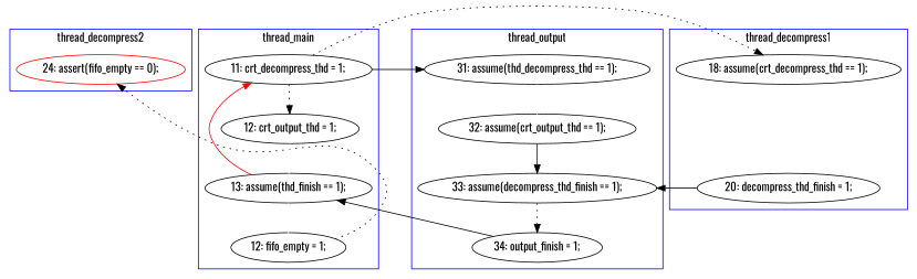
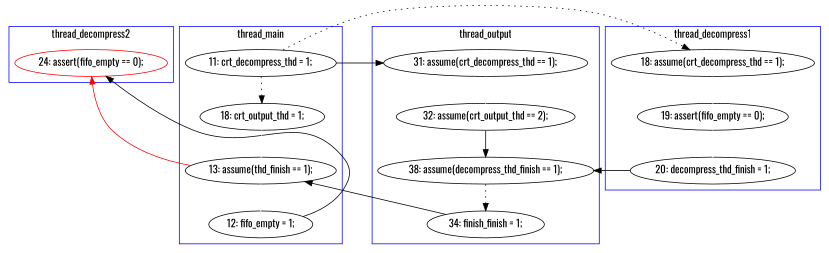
  digraph {
    fontname=Oswald
    node [fontname=Oswald]
    edge [color=black fontname=Oswald style=solid]
    n1 [color=red label="24: assert(fifo_empty == 0);"]
    n2 [label="13: assume(thd_finish == 1);"]
    n3 [label="12: fifo_empty = 1;"]
    n4 [label="11: crt_decompress_thd = 1;"]
-   n5 [label="12: crt_output_thd = 1;"]
+   n5 [label="18: crt_output_thd = 1;"]
+   n6 [label="19: assert(fifo_empty == 0);"]
    n7 [label="20: decompress_thd_finish = 1;"]
    n8 [label="18: assume(crt_decompress_thd == 1);"]
-   n9 [label="31: assume(thd_decompress_thd == 1);"]
-   n10 [label="32: assume(crt_output_thd == 1);"]
-   n11 [label="34: output_finish = 1;"]
-   n12 [label="33: assume(decompress_thd_finish == 1);"]
+   n9 [label="31: assume(crt_decompress_thd == 1);"]
+   n10 [label="32: assume(crt_output_thd == 2);"]
+   n11 [label="34: finish_finish = 1;"]
+   n12 [label="38: assume(decompress_thd_finish == 1);"]
    subgraph cluster_1 {
      color=blue
      label=thread_decompress2
      n1
    }
    subgraph cluster_2 {
      color=blue
      label=thread_main
      n2
      n3
      n4
      n5
    }
    subgraph cluster_3 {
      color=blue
      label=thread_decompress1
+     n6
      n7
      n8
    }
    subgraph cluster_4 {
      color=blue
      label=thread_output
      n9
      n10
      n11
      n12
    }
    n2 -> n3 [color=white]
-   n2 -> n4 [color=red constraint=false]
-   n3 -> n1 [constraint=false style=dotted]
+   n2 -> n1 [color=red constraint=false]
+   n3 -> n1 [constraint=false]
    n4 -> n5 [style=dotted]
    n4 -> n8 [constraint=false style=dotted]
    n4 -> n9 [constraint=false]
    n5 -> n2 [color=white]
+   n6 -> n7 [color=white]
    n7 -> n12 [constraint=false]
+   n8 -> n6 [color=white]
    n9 -> n10 [color=white]
    n10 -> n12
    n11 -> n2 [constraint=false]
    n12 -> n11 [style=dotted]
  }
